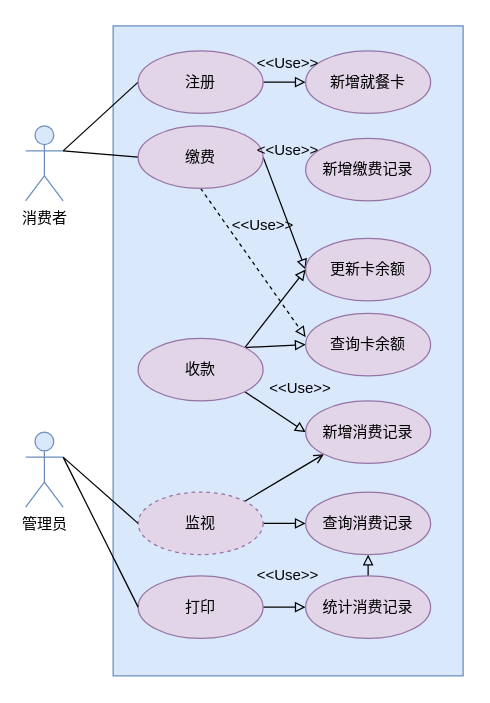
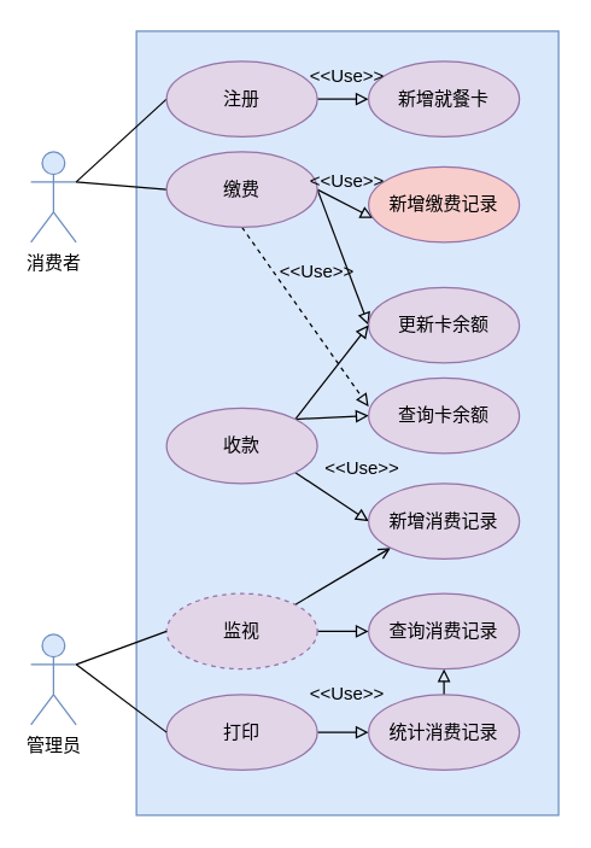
  <mxCell id="0" />
  <mxCell id="1" parent="0" />
  <mxCell id="2" value="消费者" style="shape=umlActor;verticalLabelPosition=bottom;verticalAlign=top;html=1;outlineConnect=0;fillColor=#dae8fc;strokeColor=#6c8ebf;" vertex="1" parent="1"><mxGeometry x="20" y="100" width="30" height="60" as="geometry" /></mxCell>
  <mxCell id="3" value="" style="whiteSpace=wrap;html=1;imageAspect=1;fillColor=#dae8fc;strokeColor=#6c8ebf;" vertex="1" parent="1"><mxGeometry x="90" y="20" width="280" height="520" as="geometry" /></mxCell>
  <mxCell id="4" style="rounded=0;orthogonalLoop=1;jettySize=auto;html=1;exitX=0;exitY=0.5;exitDx=0;exitDy=0;entryX=1;entryY=0.333;entryDx=0;entryDy=0;entryPerimeter=0;endArrow=none;endFill=0;" edge="1" parent="1" source="6" target="2"><mxGeometry relative="1" as="geometry" /></mxCell>
  <mxCell id="5" style="edgeStyle=none;rounded=0;orthogonalLoop=1;jettySize=auto;html=1;exitX=1;exitY=0.5;exitDx=0;exitDy=0;entryX=0;entryY=0.5;entryDx=0;entryDy=0;endArrow=block;endFill=0;" edge="1" parent="1" source="6" target="21"><mxGeometry relative="1" as="geometry" /></mxCell>
  <mxCell id="6" value="注册" style="ellipse;whiteSpace=wrap;html=1;fillColor=#e1d5e7;strokeColor=#9673a6;" vertex="1" parent="1"><mxGeometry x="110" y="40" width="100" height="50" as="geometry" /></mxCell>
  <mxCell id="7" style="edgeStyle=none;rounded=0;orthogonalLoop=1;jettySize=auto;html=1;exitX=0;exitY=0.5;exitDx=0;exitDy=0;endArrow=none;endFill=0;" edge="1" parent="1" source="11"><mxGeometry relative="1" as="geometry"><mxPoint x="50" y="120" as="targetPoint" /></mxGeometry></mxCell>
+ <mxCell id="8" style="edgeStyle=none;rounded=0;orthogonalLoop=1;jettySize=auto;html=1;exitX=1;exitY=0.5;exitDx=0;exitDy=0;endArrow=block;endFill=0;entryX=0.03;entryY=0.68;entryDx=0;entryDy=0;entryPerimeter=0;" edge="1" parent="1" source="11" target="17"><mxGeometry relative="1" as="geometry" /></mxCell>
  <mxCell id="9" style="edgeStyle=none;rounded=0;orthogonalLoop=1;jettySize=auto;html=1;exitX=1;exitY=0.5;exitDx=0;exitDy=0;entryX=0;entryY=0.5;entryDx=0;entryDy=0;endArrow=block;endFill=0;" edge="1" parent="1" source="11" target="18"><mxGeometry relative="1" as="geometry" /></mxCell>
  <mxCell id="10" style="edgeStyle=none;rounded=0;orthogonalLoop=1;jettySize=auto;html=1;exitX=0.5;exitY=1;exitDx=0;exitDy=0;entryX=0;entryY=0.38;entryDx=0;entryDy=0;entryPerimeter=0;endArrow=block;endFill=0;dashed=1;" edge="1" parent="1" source="11" target="27"><mxGeometry relative="1" as="geometry" /></mxCell>
  <mxCell id="11" value="缴费" style="ellipse;whiteSpace=wrap;html=1;fillColor=#e1d5e7;strokeColor=#9673a6;" vertex="1" parent="1"><mxGeometry x="110" y="100" width="100" height="50" as="geometry" /></mxCell>
  <mxCell id="12" style="edgeStyle=none;rounded=0;orthogonalLoop=1;jettySize=auto;html=1;exitX=1;exitY=0;exitDx=0;exitDy=0;entryX=0;entryY=1;entryDx=0;entryDy=0;endArrow=open;endFill=0;" edge="1" parent="1" source="14" target="28"><mxGeometry relative="1" as="geometry" /></mxCell>
  <mxCell id="13" style="edgeStyle=none;rounded=0;orthogonalLoop=1;jettySize=auto;html=1;exitX=1;exitY=0.5;exitDx=0;exitDy=0;endArrow=block;endFill=0;" edge="1" parent="1" source="14" target="33"><mxGeometry relative="1" as="geometry" /></mxCell>
  <mxCell id="14" value="监视" style="ellipse;whiteSpace=wrap;html=1;fillColor=#e1d5e7;strokeColor=#9673a6;dashed=1;" vertex="1" parent="1"><mxGeometry x="110" y="393" width="100" height="50" as="geometry" /></mxCell>
  <mxCell id="15" style="edgeStyle=none;rounded=0;orthogonalLoop=1;jettySize=auto;html=1;exitX=1;exitY=0.5;exitDx=0;exitDy=0;entryX=0;entryY=0.5;entryDx=0;entryDy=0;endArrow=block;endFill=0;" edge="1" parent="1" source="16" target="35"><mxGeometry relative="1" as="geometry" /></mxCell>
  <mxCell id="16" value="打印" style="ellipse;whiteSpace=wrap;html=1;fillColor=#e1d5e7;strokeColor=#9673a6;" vertex="1" parent="1"><mxGeometry x="110" y="460" width="100" height="50" as="geometry" /></mxCell>
- <mxCell id="17" value="新增缴费记录" style="ellipse;whiteSpace=wrap;html=1;fillColor=#e1d5e7;strokeColor=#9673a6;" vertex="1" parent="1"><mxGeometry x="244" y="110" width="100" height="50" as="geometry" /></mxCell>
+ <mxCell id="17" value="新增缴费记录" style="ellipse;whiteSpace=wrap;html=1;fillColor=#f8cecc;strokeColor=#9673a6;" vertex="1" parent="1"><mxGeometry x="244" y="110" width="100" height="50" as="geometry" /></mxCell>
  <mxCell id="18" value="更新卡余额" style="ellipse;whiteSpace=wrap;html=1;fillColor=#e1d5e7;strokeColor=#9673a6;" vertex="1" parent="1"><mxGeometry x="244" y="190" width="100" height="50" as="geometry" /></mxCell>
  <mxCell id="19" value="&amp;lt;&amp;lt;Use&amp;gt;&amp;gt;" style="text;html=1;strokeColor=none;fillColor=none;align=center;verticalAlign=middle;whiteSpace=wrap;rounded=0;" vertex="1" parent="1"><mxGeometry x="210" y="110" width="40" height="20" as="geometry" /></mxCell>
  <mxCell id="20" value="&amp;lt;&amp;lt;Use&amp;gt;&amp;gt;" style="text;html=1;strokeColor=none;fillColor=none;align=center;verticalAlign=middle;whiteSpace=wrap;rounded=0;" vertex="1" parent="1"><mxGeometry x="190" y="170" width="40" height="20" as="geometry" /></mxCell>
  <mxCell id="21" value="新增就餐卡" style="ellipse;whiteSpace=wrap;html=1;fillColor=#e1d5e7;strokeColor=#9673a6;" vertex="1" parent="1"><mxGeometry x="244" y="40" width="100" height="50" as="geometry" /></mxCell>
  <mxCell id="22" value="&amp;lt;&amp;lt;Use&amp;gt;&amp;gt;" style="text;html=1;strokeColor=none;fillColor=none;align=center;verticalAlign=middle;whiteSpace=wrap;rounded=0;" vertex="1" parent="1"><mxGeometry x="210" y="40" width="40" height="20" as="geometry" /></mxCell>
  <mxCell id="23" style="edgeStyle=none;rounded=0;orthogonalLoop=1;jettySize=auto;html=1;exitX=1;exitY=1;exitDx=0;exitDy=0;entryX=0;entryY=0.5;entryDx=0;entryDy=0;endArrow=block;endFill=0;" edge="1" parent="1" source="26" target="28"><mxGeometry relative="1" as="geometry" /></mxCell>
  <mxCell id="24" style="edgeStyle=none;rounded=0;orthogonalLoop=1;jettySize=auto;html=1;exitX=1;exitY=0;exitDx=0;exitDy=0;entryX=0;entryY=0.5;entryDx=0;entryDy=0;endArrow=block;endFill=0;" edge="1" parent="1" source="26" target="27"><mxGeometry relative="1" as="geometry" /></mxCell>
  <mxCell id="25" style="edgeStyle=none;rounded=0;orthogonalLoop=1;jettySize=auto;html=1;exitX=1;exitY=0;exitDx=0;exitDy=0;entryX=0;entryY=0.5;entryDx=0;entryDy=0;endArrow=block;endFill=0;" edge="1" parent="1" source="26" target="18"><mxGeometry relative="1" as="geometry" /></mxCell>
  <mxCell id="26" value="收款" style="ellipse;whiteSpace=wrap;html=1;fillColor=#e1d5e7;strokeColor=#9673a6;" vertex="1" parent="1"><mxGeometry x="110" y="270" width="100" height="50" as="geometry" /></mxCell>
  <mxCell id="27" value="查询卡余额" style="ellipse;whiteSpace=wrap;html=1;fillColor=#e1d5e7;strokeColor=#9673a6;" vertex="1" parent="1"><mxGeometry x="244" y="250" width="100" height="50" as="geometry" /></mxCell>
  <mxCell id="28" value="新增消费记录" style="ellipse;whiteSpace=wrap;html=1;fillColor=#e1d5e7;strokeColor=#9673a6;" vertex="1" parent="1"><mxGeometry x="244" y="320" width="100" height="50" as="geometry" /></mxCell>
  <mxCell id="29" style="edgeStyle=none;rounded=0;orthogonalLoop=1;jettySize=auto;html=1;exitX=1;exitY=0.333;exitDx=0;exitDy=0;exitPerimeter=0;entryX=0;entryY=0.5;entryDx=0;entryDy=0;endArrow=none;endFill=0;" edge="1" parent="1" source="31" target="14"><mxGeometry relative="1" as="geometry" /></mxCell>
  <mxCell id="30" style="edgeStyle=none;rounded=0;orthogonalLoop=1;jettySize=auto;html=1;exitX=1;exitY=0.333;exitDx=0;exitDy=0;exitPerimeter=0;entryX=0;entryY=0.5;entryDx=0;entryDy=0;endArrow=none;endFill=0;" edge="1" parent="1" source="31" target="16"><mxGeometry relative="1" as="geometry" /></mxCell>
- <mxCell id="31" value="管理员" style="shape=umlActor;verticalLabelPosition=bottom;verticalAlign=top;html=1;outlineConnect=0;fillColor=#dae8fc;strokeColor=#6c8ebf;" vertex="1" parent="1"><mxGeometry x="20" y="345" width="30" height="60" as="geometry" /></mxCell>
+ <mxCell id="31" value="管理员" style="shape=umlActor;verticalLabelPosition=bottom;verticalAlign=top;html=1;outlineConnect=0;fillColor=#dae8fc;strokeColor=#6c8ebf;" vertex="1" parent="1"><mxGeometry x="20" y="420" width="30" height="60" as="geometry" /></mxCell>
  <mxCell id="32" value="&amp;lt;&amp;lt;Use&amp;gt;&amp;gt;" style="text;html=1;strokeColor=none;fillColor=none;align=center;verticalAlign=middle;whiteSpace=wrap;rounded=0;" vertex="1" parent="1"><mxGeometry x="220" y="300" width="40" height="20" as="geometry" /></mxCell>
  <mxCell id="33" value="查询消费记录" style="ellipse;whiteSpace=wrap;html=1;fillColor=#e1d5e7;strokeColor=#9673a6;" vertex="1" parent="1"><mxGeometry x="244" y="393" width="100" height="50" as="geometry" /></mxCell>
  <mxCell id="34" style="edgeStyle=none;rounded=0;orthogonalLoop=1;jettySize=auto;html=1;exitX=0.5;exitY=0;exitDx=0;exitDy=0;entryX=0.5;entryY=1;entryDx=0;entryDy=0;endArrow=block;endFill=0;" edge="1" parent="1" source="35" target="33"><mxGeometry relative="1" as="geometry" /></mxCell>
  <mxCell id="35" value="统计消费记录" style="ellipse;whiteSpace=wrap;html=1;fillColor=#e1d5e7;strokeColor=#9673a6;" vertex="1" parent="1"><mxGeometry x="244" y="460" width="100" height="50" as="geometry" /></mxCell>
  <mxCell id="36" value="&amp;lt;&amp;lt;Use&amp;gt;&amp;gt;" style="text;html=1;strokeColor=none;fillColor=none;align=center;verticalAlign=middle;whiteSpace=wrap;rounded=0;" vertex="1" parent="1"><mxGeometry x="210" y="450" width="40" height="20" as="geometry" /></mxCell>
